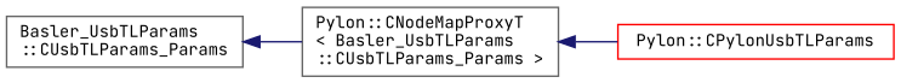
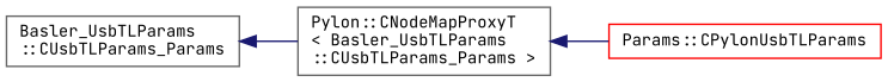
  digraph {
    rankdir=LR
    fontname="JetBrains Mono"
    node [color=gray40 fillcolor=white fontname="JetBrains Mono" fontsize=10 shape=record style=filled]
    edge [color=midnightblue dir=back fontname="JetBrains Mono" fontsize=10 labelfontname=Helvetica labelfontsize=10 style=solid]
    n1 [height=0.2 label="Basler_UsbTLParams\l::CUsbTLParams_Params" width=0.4]
    n2 [height=0.2 label="Pylon::CNodeMapProxyT\l\< Basler_UsbTLParams\l::CUsbTLParams_Params \>" width=0.4]
-   n3 [color=red height=0.2 label="Pylon::CPylonUsbTLParams" width=0.4]
+   n3 [color=red height=0.2 label="Params::CPylonUsbTLParams" width=0.4]
    n1 -> n2
    n2 -> n3
  }
